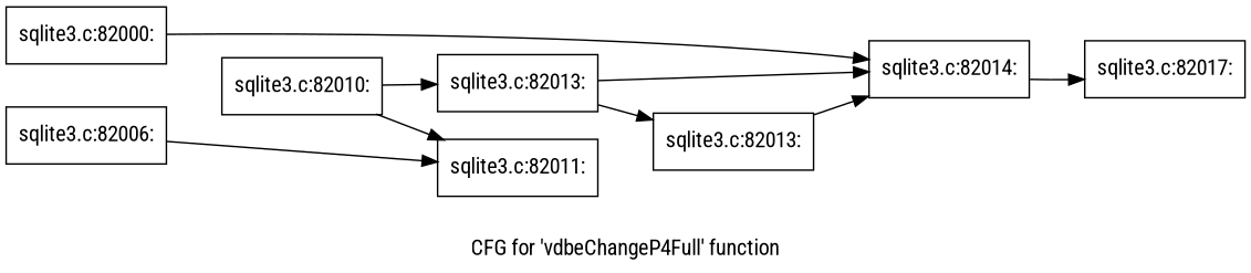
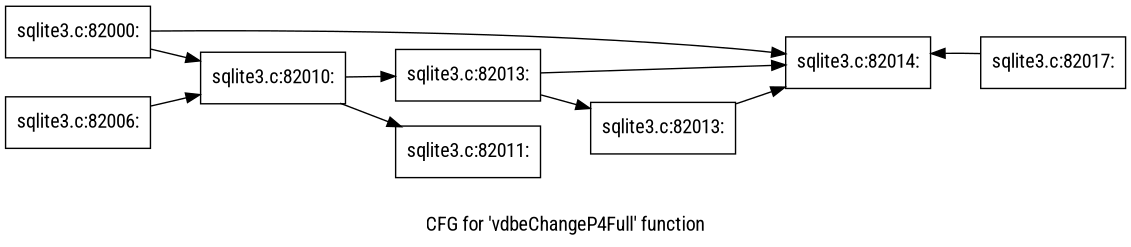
  digraph {
    fontname="Roboto Condensed"
    label="CFG for 'vdbeChangeP4Full' function"
    rankdir=LR
    node [fontname="Roboto Condensed" shape=record]
    edge [fontname="Roboto Condensed"]
    n1 [label="{sqlite3.c:82000:}"]
    n2 [label="{sqlite3.c:82010:}"]
    n3 [label="{sqlite3.c:82014:}"]
    n4 [label="{sqlite3.c:82006:}"]
    n5 [label="{sqlite3.c:82011:}"]
    n6 [label="{sqlite3.c:82013:}"]
    n7 [label="{sqlite3.c:82013:}"]
    n8 [label="{sqlite3.c:82017:}"]
+   n1 -> n2
    n1 -> n3
    n2 -> n5
    n2 -> n6
-   n3 -> n8
-   n4 -> n5
+   n8 -> n3
+   n4 -> n2
    n6 -> n3
    n6 -> n7
    n7 -> n3
  }
